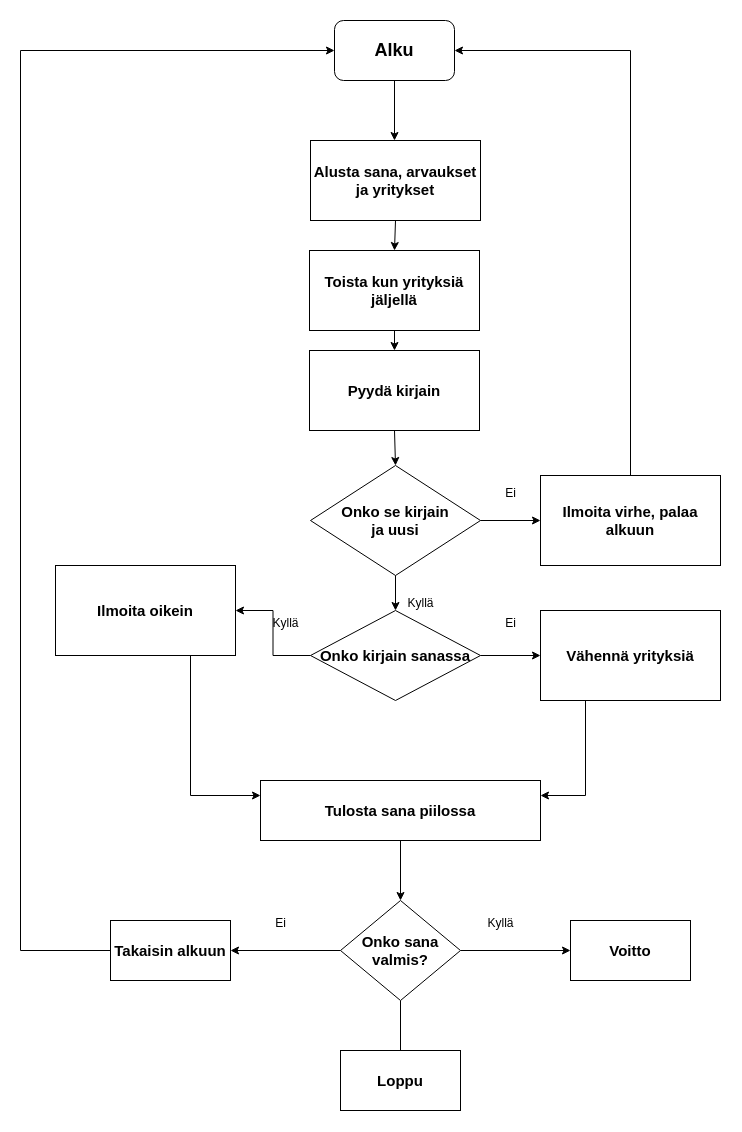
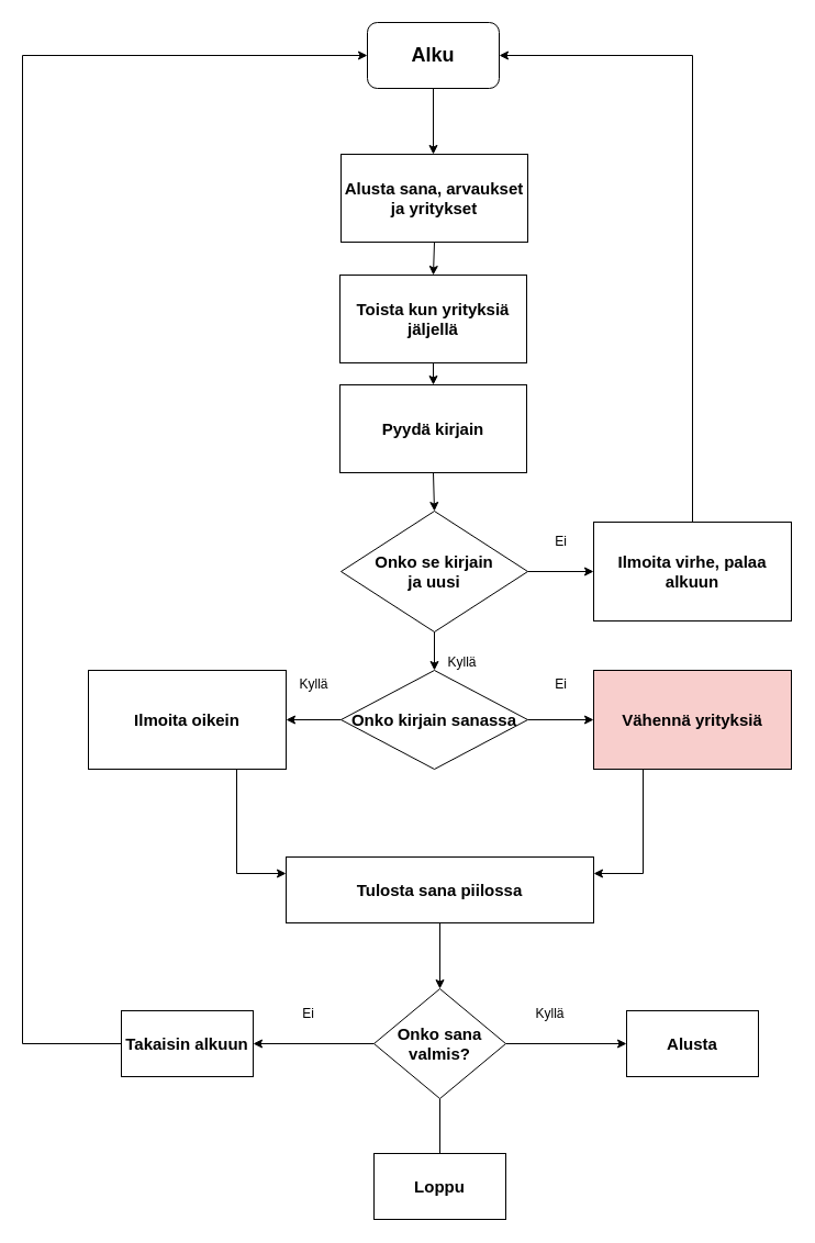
  <mxCell id="0" />
  <mxCell id="1" parent="0" />
  <mxCell id="2" value="&lt;font style=&quot;font-size: 18px;&quot;&gt;&lt;b&gt;Alku&lt;/b&gt;&lt;/font&gt;" style="rounded=1;whiteSpace=wrap;html=1;" vertex="1" parent="1"><mxGeometry x="334" y="20" width="120" height="60" as="geometry" /></mxCell>
  <mxCell id="3" value="" style="endArrow=classic;html=1;rounded=0;exitX=0.5;exitY=1;exitDx=0;exitDy=0;" edge="1" parent="1" source="2"><mxGeometry width="50" height="50" relative="1" as="geometry"><mxPoint x="370" y="300" as="sourcePoint" /><mxPoint x="394" y="140" as="targetPoint" /></mxGeometry></mxCell>
  <mxCell id="4" value="&lt;font style=&quot;font-size: 15px;&quot;&gt;&lt;b&gt;Alusta sana, arvaukset ja yritykset&lt;/b&gt;&lt;/font&gt;" style="rounded=0;whiteSpace=wrap;html=1;" vertex="1" parent="1"><mxGeometry x="310" y="140" width="170" height="80" as="geometry" /></mxCell>
  <mxCell id="5" value="&lt;font style=&quot;font-size: 15px;&quot;&gt;&lt;b&gt;Toista kun yrityksiä jäljellä&lt;/b&gt;&lt;/font&gt;" style="rounded=0;whiteSpace=wrap;html=1;" vertex="1" parent="1"><mxGeometry x="309" y="250" width="170" height="80" as="geometry" /></mxCell>
  <mxCell id="6" value="&lt;b&gt;&lt;font style=&quot;font-size: 15px;&quot;&gt;Pyydä kirjain&lt;/font&gt;&lt;/b&gt;" style="rounded=0;whiteSpace=wrap;html=1;" vertex="1" parent="1"><mxGeometry x="309" y="350" width="170" height="80" as="geometry" /></mxCell>
  <mxCell id="7" value="&lt;span style=&quot;font-size: 15px;&quot;&gt;&lt;b&gt;Onko se kirjain&lt;/b&gt;&lt;/span&gt;&lt;div&gt;&lt;span style=&quot;font-size: 15px;&quot;&gt;&lt;b&gt;ja uusi&lt;/b&gt;&lt;/span&gt;&lt;/div&gt;" style="rhombus;whiteSpace=wrap;html=1;" vertex="1" parent="1"><mxGeometry x="310" y="465" width="170" height="110" as="geometry" /></mxCell>
  <mxCell id="8" value="&lt;span style=&quot;font-size: 15px;&quot;&gt;&lt;b&gt;Ilmoita virhe, palaa alkuun&lt;/b&gt;&lt;/span&gt;" style="rounded=0;whiteSpace=wrap;html=1;" vertex="1" parent="1"><mxGeometry x="540" y="475" width="180" height="90" as="geometry" /></mxCell>
  <mxCell id="9" value="" style="edgeStyle=orthogonalEdgeStyle;rounded=0;orthogonalLoop=1;jettySize=auto;html=1;" edge="1" parent="1" source="11" target="21"><mxGeometry relative="1" as="geometry" /></mxCell>
  <mxCell id="10" value="" style="edgeStyle=orthogonalEdgeStyle;rounded=0;orthogonalLoop=1;jettySize=auto;html=1;" edge="1" parent="1" source="11" target="19"><mxGeometry relative="1" as="geometry" /></mxCell>
  <mxCell id="11" value="&lt;b&gt;&lt;font style=&quot;font-size: 15px;&quot;&gt;Onko kirjain sanassa&lt;/font&gt;&lt;/b&gt;" style="rhombus;whiteSpace=wrap;html=1;" vertex="1" parent="1"><mxGeometry x="310" y="610" width="170" height="90" as="geometry" /></mxCell>
  <mxCell id="12" value="" style="endArrow=classic;html=1;rounded=0;exitX=0.5;exitY=1;exitDx=0;exitDy=0;entryX=0.5;entryY=0;entryDx=0;entryDy=0;" edge="1" parent="1" source="4" target="5"><mxGeometry width="50" height="50" relative="1" as="geometry"><mxPoint x="395.5" y="221.44" as="sourcePoint" /><mxPoint x="394" y="250" as="targetPoint" /></mxGeometry></mxCell>
  <mxCell id="13" value="" style="endArrow=classic;html=1;rounded=0;exitX=0.5;exitY=1;exitDx=0;exitDy=0;entryX=0.5;entryY=0;entryDx=0;entryDy=0;" edge="1" parent="1" source="5" target="6"><mxGeometry width="50" height="50" relative="1" as="geometry"><mxPoint x="190" y="330" as="sourcePoint" /><mxPoint x="240" y="280" as="targetPoint" /></mxGeometry></mxCell>
  <mxCell id="14" value="" style="endArrow=classic;html=1;rounded=0;exitX=0.5;exitY=1;exitDx=0;exitDy=0;entryX=0.5;entryY=0;entryDx=0;entryDy=0;" edge="1" parent="1" source="6" target="7"><mxGeometry width="50" height="50" relative="1" as="geometry"><mxPoint x="200" y="540" as="sourcePoint" /><mxPoint x="250" y="490" as="targetPoint" /></mxGeometry></mxCell>
  <mxCell id="15" value="" style="endArrow=classic;html=1;rounded=0;entryX=0;entryY=0.5;entryDx=0;entryDy=0;exitX=1;exitY=0.5;exitDx=0;exitDy=0;" edge="1" parent="1" source="7" target="8"><mxGeometry width="50" height="50" relative="1" as="geometry"><mxPoint x="490" y="520" as="sourcePoint" /><mxPoint x="520" y="470" as="targetPoint" /></mxGeometry></mxCell>
  <mxCell id="16" value="" style="endArrow=classic;html=1;rounded=0;exitX=0.5;exitY=0;exitDx=0;exitDy=0;entryX=1;entryY=0.5;entryDx=0;entryDy=0;" edge="1" parent="1" source="8" target="2"><mxGeometry width="50" height="50" relative="1" as="geometry"><mxPoint x="140" y="380" as="sourcePoint" /><mxPoint x="610" y="40" as="targetPoint" /><Array as="points"><mxPoint x="630" y="50" /></Array></mxGeometry></mxCell>
  <mxCell id="17" value="" style="endArrow=classic;html=1;rounded=0;exitX=0.5;exitY=1;exitDx=0;exitDy=0;entryX=0.5;entryY=0;entryDx=0;entryDy=0;" edge="1" parent="1" source="7" target="11"><mxGeometry width="50" height="50" relative="1" as="geometry"><mxPoint x="140" y="540" as="sourcePoint" /><mxPoint x="190" y="490" as="targetPoint" /></mxGeometry></mxCell>
  <mxCell id="18" style="edgeStyle=orthogonalEdgeStyle;rounded=0;orthogonalLoop=1;jettySize=auto;html=1;exitX=0.25;exitY=1;exitDx=0;exitDy=0;entryX=1;entryY=0.25;entryDx=0;entryDy=0;" edge="1" parent="1" source="19" target="23"><mxGeometry relative="1" as="geometry" /></mxCell>
- <mxCell id="19" value="&lt;span style=&quot;font-size: 15px;&quot;&gt;&lt;b&gt;Vähennä yrityksiä&lt;/b&gt;&lt;/span&gt;" style="rounded=0;whiteSpace=wrap;html=1;" vertex="1" parent="1"><mxGeometry x="540" y="610" width="180" height="90" as="geometry" /></mxCell>
+ <mxCell id="19" value="&lt;span style=&quot;font-size: 15px;&quot;&gt;&lt;b&gt;Vähennä yrityksiä&lt;/b&gt;&lt;/span&gt;" style="rounded=0;whiteSpace=wrap;html=1;fillColor=#f8cecc;" vertex="1" parent="1"><mxGeometry x="540" y="610" width="180" height="90" as="geometry" /></mxCell>
  <mxCell id="20" style="edgeStyle=orthogonalEdgeStyle;rounded=0;orthogonalLoop=1;jettySize=auto;html=1;exitX=0.75;exitY=1;exitDx=0;exitDy=0;entryX=0;entryY=0.25;entryDx=0;entryDy=0;" edge="1" parent="1" source="21" target="23"><mxGeometry relative="1" as="geometry" /></mxCell>
- <mxCell id="21" value="&lt;span style=&quot;font-size: 15px;&quot;&gt;&lt;b&gt;Ilmoita oikein&lt;/b&gt;&lt;/span&gt;" style="rounded=0;whiteSpace=wrap;html=1;" vertex="1" parent="1"><mxGeometry x="55" y="565" width="180" height="90" as="geometry" /></mxCell>
+ <mxCell id="21" value="&lt;span style=&quot;font-size: 15px;&quot;&gt;&lt;b&gt;Ilmoita oikein&lt;/b&gt;&lt;/span&gt;" style="rounded=0;whiteSpace=wrap;html=1;" vertex="1" parent="1"><mxGeometry x="80" y="610" width="180" height="90" as="geometry" /></mxCell>
  <mxCell id="22" value="" style="edgeStyle=orthogonalEdgeStyle;rounded=0;orthogonalLoop=1;jettySize=auto;html=1;" edge="1" parent="1" source="23" target="27"><mxGeometry relative="1" as="geometry" /></mxCell>
  <mxCell id="23" value="&lt;span style=&quot;font-size: 15px;&quot;&gt;&lt;b&gt;Tulosta sana piilossa&lt;/b&gt;&lt;/span&gt;" style="rounded=0;whiteSpace=wrap;html=1;" vertex="1" parent="1"><mxGeometry x="260" y="780" width="280" height="60" as="geometry" /></mxCell>
  <mxCell id="24" value="" style="edgeStyle=orthogonalEdgeStyle;rounded=0;orthogonalLoop=1;jettySize=auto;html=1;endArrow=none;" edge="1" parent="1" source="27" target="31"><mxGeometry relative="1" as="geometry" /></mxCell>
  <mxCell id="25" value="" style="edgeStyle=orthogonalEdgeStyle;rounded=0;orthogonalLoop=1;jettySize=auto;html=1;" edge="1" parent="1" source="27" target="30"><mxGeometry relative="1" as="geometry" /></mxCell>
  <mxCell id="26" value="" style="edgeStyle=orthogonalEdgeStyle;rounded=0;orthogonalLoop=1;jettySize=auto;html=1;" edge="1" parent="1" source="27" target="29"><mxGeometry relative="1" as="geometry" /></mxCell>
  <mxCell id="27" value="&lt;span style=&quot;font-size: 15px;&quot;&gt;&lt;b&gt;Onko sana valmis?&lt;/b&gt;&lt;/span&gt;" style="rhombus;whiteSpace=wrap;html=1;" vertex="1" parent="1"><mxGeometry x="340" y="900" width="120" height="100" as="geometry" /></mxCell>
  <mxCell id="28" style="edgeStyle=orthogonalEdgeStyle;rounded=0;orthogonalLoop=1;jettySize=auto;html=1;exitX=0;exitY=0.5;exitDx=0;exitDy=0;entryX=0;entryY=0.5;entryDx=0;entryDy=0;" edge="1" parent="1" source="29" target="2"><mxGeometry relative="1" as="geometry"><mxPoint x="30" y="50" as="targetPoint" /><Array as="points"><mxPoint x="20" y="950" /><mxPoint x="20" y="50" /></Array></mxGeometry></mxCell>
  <mxCell id="29" value="&lt;b&gt;&lt;font style=&quot;font-size: 15px;&quot;&gt;Takaisin alkuun&lt;/font&gt;&lt;/b&gt;" style="rounded=0;whiteSpace=wrap;html=1;" vertex="1" parent="1"><mxGeometry x="110" y="920" width="120" height="60" as="geometry" /></mxCell>
- <mxCell id="30" value="&lt;b&gt;&lt;font style=&quot;font-size: 15px;&quot;&gt;Voitto&lt;/font&gt;&lt;/b&gt;" style="rounded=0;whiteSpace=wrap;html=1;" vertex="1" parent="1"><mxGeometry x="570" y="920" width="120" height="60" as="geometry" /></mxCell>
+ <mxCell id="30" value="&lt;b&gt;&lt;font style=&quot;font-size: 15px;&quot;&gt;Alusta&lt;/font&gt;&lt;/b&gt;" style="rounded=0;whiteSpace=wrap;html=1;" vertex="1" parent="1"><mxGeometry x="570" y="920" width="120" height="60" as="geometry" /></mxCell>
  <mxCell id="31" value="&lt;span style=&quot;font-size: 15px;&quot;&gt;&lt;b&gt;Loppu&lt;/b&gt;&lt;/span&gt;" style="rounded=0;whiteSpace=wrap;html=1;" vertex="1" parent="1"><mxGeometry x="340" y="1050" width="120" height="60" as="geometry" /></mxCell>
  <mxCell id="32" value="Ei" style="text;html=1;align=center;verticalAlign=middle;resizable=0;points=[];autosize=1;strokeColor=none;fillColor=none;" vertex="1" parent="1"><mxGeometry x="495" y="478" width="30" height="30" as="geometry" /></mxCell>
  <mxCell id="33" value="Ei" style="text;html=1;align=center;verticalAlign=middle;resizable=0;points=[];autosize=1;strokeColor=none;fillColor=none;" vertex="1" parent="1"><mxGeometry x="495" y="608" width="30" height="30" as="geometry" /></mxCell>
  <mxCell id="34" value="Kyllä" style="text;html=1;align=center;verticalAlign=middle;resizable=0;points=[];autosize=1;strokeColor=none;fillColor=none;" vertex="1" parent="1"><mxGeometry x="395" y="588" width="50" height="30" as="geometry" /></mxCell>
  <mxCell id="35" value="Kyllä" style="text;html=1;align=center;verticalAlign=middle;resizable=0;points=[];autosize=1;strokeColor=none;fillColor=none;" vertex="1" parent="1"><mxGeometry x="260" y="608" width="50" height="30" as="geometry" /></mxCell>
  <mxCell id="36" value="Ei" style="text;html=1;align=center;verticalAlign=middle;resizable=0;points=[];autosize=1;strokeColor=none;fillColor=none;" vertex="1" parent="1"><mxGeometry x="265" y="908" width="30" height="30" as="geometry" /></mxCell>
  <mxCell id="37" value="Kyllä" style="text;html=1;align=center;verticalAlign=middle;resizable=0;points=[];autosize=1;strokeColor=none;fillColor=none;" vertex="1" parent="1"><mxGeometry x="475" y="908" width="50" height="30" as="geometry" /></mxCell>
